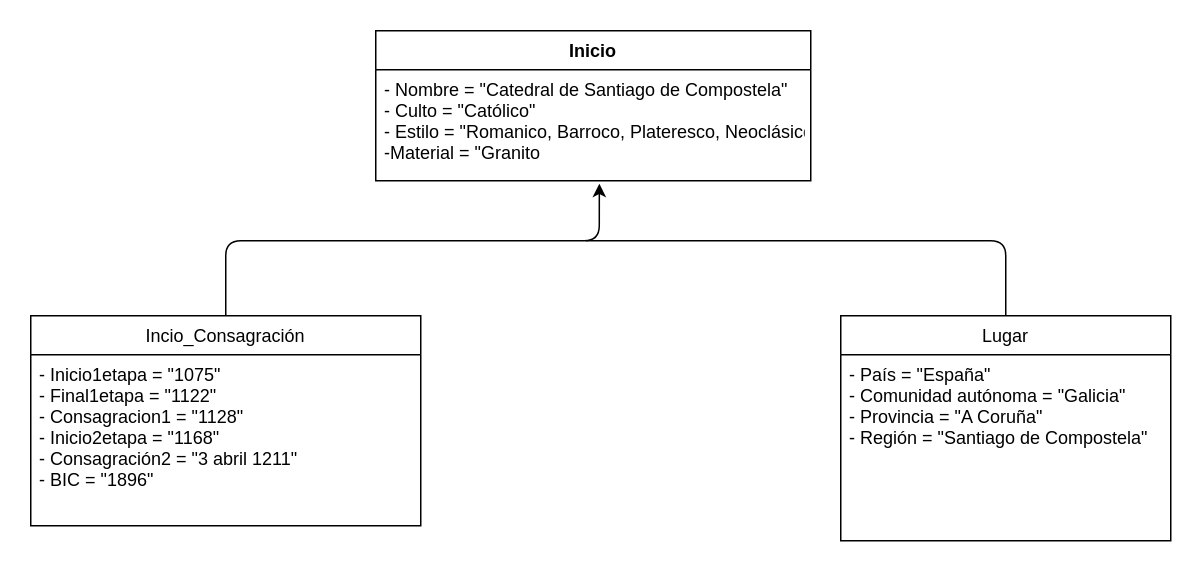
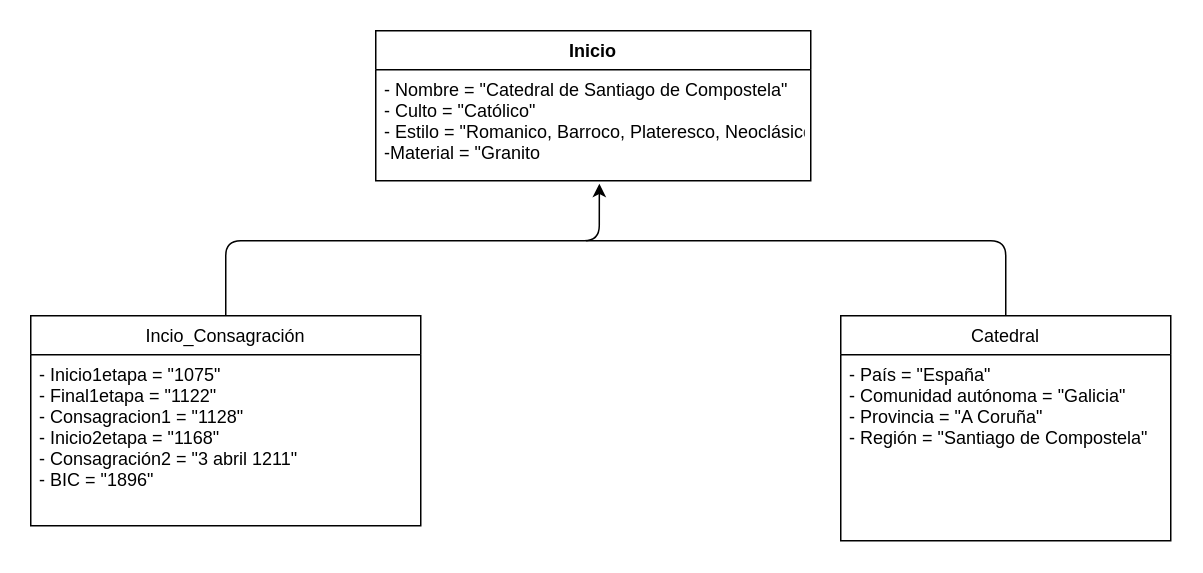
  <mxCell id="0" />
  <mxCell id="1" parent="0" />
  <mxCell id="2" value="Inicio" style="swimlane;fontStyle=1;align=center;verticalAlign=top;childLayout=stackLayout;horizontal=1;startSize=26;horizontalStack=0;resizeParent=1;resizeParentMax=0;resizeLast=0;collapsible=1;marginBottom=0;" vertex="1" parent="1"><mxGeometry x="250" y="20" width="290" height="100" as="geometry" /></mxCell>
  <mxCell id="3" value="- Nombre = &quot;Catedral de Santiago de Compostela&quot;&#10;- Culto = &quot;Católico&quot;&#10;- Estilo = &quot;Romanico, Barroco, Plateresco, Neoclásico&quot;&#10;-Material = &quot;Granito" style="text;strokeColor=none;fillColor=none;align=left;verticalAlign=top;spacingLeft=4;spacingRight=4;overflow=hidden;rotatable=0;points=[[0,0.5],[1,0.5]];portConstraint=eastwest;" vertex="1" parent="2"><mxGeometry y="26" width="290" height="74" as="geometry" /></mxCell>
- <mxCell id="4" value="Lugar" style="swimlane;fontStyle=0;childLayout=stackLayout;horizontal=1;startSize=26;fillColor=none;horizontalStack=0;resizeParent=1;resizeParentMax=0;resizeLast=0;collapsible=1;marginBottom=0;" vertex="1" parent="1"><mxGeometry x="560" y="210" width="220" height="150" as="geometry" /></mxCell>
+ <mxCell id="4" value="Catedral" style="swimlane;fontStyle=0;childLayout=stackLayout;horizontal=1;startSize=26;fillColor=none;horizontalStack=0;resizeParent=1;resizeParentMax=0;resizeLast=0;collapsible=1;marginBottom=0;" vertex="1" parent="1"><mxGeometry x="560" y="210" width="220" height="150" as="geometry" /></mxCell>
  <mxCell id="5" value="- País = &quot;España&quot;&#10;- Comunidad autónoma = &quot;Galicia&quot;&#10;- Provincia = &quot;A Coruña&quot;&#10;- Región = &quot;Santiago de Compostela&quot;" style="text;strokeColor=none;fillColor=none;align=left;verticalAlign=top;spacingLeft=4;spacingRight=4;overflow=hidden;rotatable=0;points=[[0,0.5],[1,0.5]];portConstraint=eastwest;" vertex="1" parent="4"><mxGeometry y="26" width="220" height="124" as="geometry" /></mxCell>
  <mxCell id="6" style="edgeStyle=none;html=1;exitX=0.5;exitY=0;exitDx=0;exitDy=0;entryX=0.514;entryY=1.026;entryDx=0;entryDy=0;entryPerimeter=0;" edge="1" parent="1" source="7" target="3"><mxGeometry relative="1" as="geometry"><mxPoint x="400" y="210" as="sourcePoint" /><mxPoint x="395" y="120" as="targetPoint" /><Array as="points"><mxPoint x="150" y="160" /><mxPoint x="399" y="160" /></Array></mxGeometry></mxCell>
  <mxCell id="7" value="Incio_Consagración" style="swimlane;fontStyle=0;childLayout=stackLayout;horizontal=1;startSize=26;fillColor=none;horizontalStack=0;resizeParent=1;resizeParentMax=0;resizeLast=0;collapsible=1;marginBottom=0;" vertex="1" parent="1"><mxGeometry x="20" y="210" width="260" height="140" as="geometry" /></mxCell>
  <mxCell id="8" value="- Inicio1etapa = &quot;1075&quot;&#10;- Final1etapa = &quot;1122&quot;&#10;- Consagracion1 = &quot;1128&quot;&#10;- Inicio2etapa = &quot;1168&quot;&#10;- Consagración2 = &quot;3 abril 1211&quot;&#10;- BIC = &quot;1896&quot;" style="text;strokeColor=none;fillColor=none;align=left;verticalAlign=top;spacingLeft=4;spacingRight=4;overflow=hidden;rotatable=0;points=[[0,0.5],[1,0.5]];portConstraint=eastwest;" vertex="1" parent="7"><mxGeometry y="26" width="260" height="114" as="geometry" /></mxCell>
  <mxCell id="9" value="" style="endArrow=none;html=1;exitX=0.5;exitY=0;exitDx=0;exitDy=0;" edge="1" parent="1" source="4"><mxGeometry width="50" height="50" relative="1" as="geometry"><mxPoint x="550" y="230" as="sourcePoint" /><mxPoint x="390" y="160" as="targetPoint" /><Array as="points"><mxPoint x="670" y="160" /></Array></mxGeometry></mxCell>
